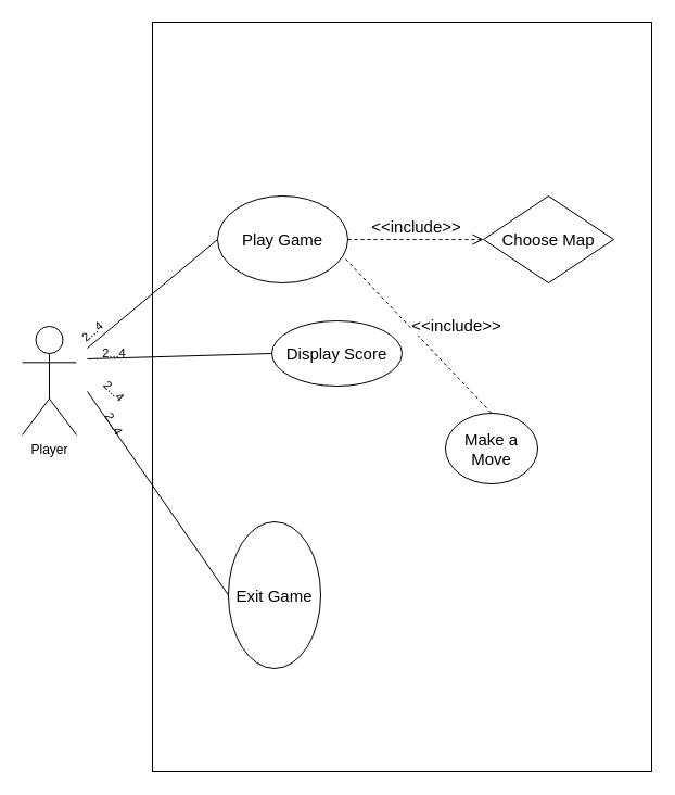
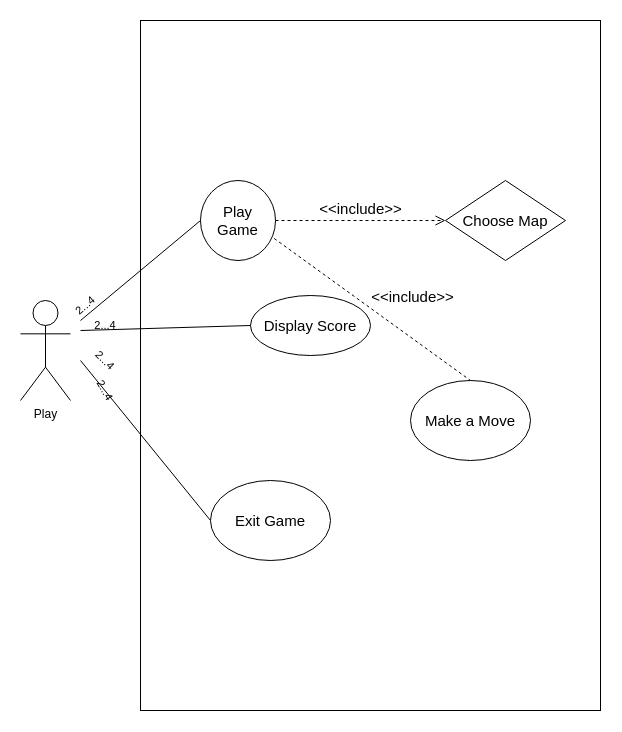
  <mxCell id="0" />
  <mxCell id="1" parent="0" />
- <mxCell id="2" value="Player" style="shape=umlActor;verticalLabelPosition=bottom;verticalAlign=top;html=1;outlineConnect=0;" vertex="1" parent="1"><mxGeometry x="20" y="300" width="50" height="100" as="geometry" /></mxCell>
+ <mxCell id="2" value="Play" style="shape=umlActor;verticalLabelPosition=bottom;verticalAlign=top;html=1;outlineConnect=0;" vertex="1" parent="1"><mxGeometry x="20" y="300" width="50" height="100" as="geometry" /></mxCell>
  <mxCell id="3" value="" style="rounded=0;whiteSpace=wrap;html=1;" vertex="1" parent="1"><mxGeometry x="140" y="20" width="460" height="690" as="geometry" /></mxCell>
  <mxCell id="4" value="Choose Map" style="rhombus;whiteSpace=wrap;html=1;fontSize=15;" vertex="1" parent="1"><mxGeometry x="445" y="180" width="120" height="80" as="geometry" /></mxCell>
- <mxCell id="5" value="Make a Move" style="ellipse;whiteSpace=wrap;html=1;fontSize=15;" vertex="1" parent="1"><mxGeometry x="410" y="380" width="85" height="65" as="geometry" /></mxCell>
- <mxCell id="6" value="Play Game" style="ellipse;whiteSpace=wrap;html=1;fontSize=15;" vertex="1" parent="1"><mxGeometry x="200" y="180" width="120" height="80" as="geometry" /></mxCell>
- <mxCell id="7" value="Exit Game" style="ellipse;whiteSpace=wrap;html=1;fontSize=15;" vertex="1" parent="1"><mxGeometry x="210" y="480" width="85" height="135" as="geometry" /></mxCell>
+ <mxCell id="5" value="Make a Move" style="ellipse;whiteSpace=wrap;html=1;fontSize=15;" vertex="1" parent="1"><mxGeometry x="410" y="380" width="120" height="80" as="geometry" /></mxCell>
+ <mxCell id="6" value="Play Game" style="ellipse;whiteSpace=wrap;html=1;fontSize=15;" vertex="1" parent="1"><mxGeometry x="200" y="180" width="75" height="80" as="geometry" /></mxCell>
+ <mxCell id="7" value="Exit Game" style="ellipse;whiteSpace=wrap;html=1;fontSize=15;" vertex="1" parent="1"><mxGeometry x="210" y="480" width="120" height="80" as="geometry" /></mxCell>
  <mxCell id="8" value="Display Score" style="ellipse;whiteSpace=wrap;html=1;fontSize=15;" vertex="1" parent="1"><mxGeometry x="250" y="295" width="120" height="60" as="geometry" /></mxCell>
  <mxCell id="9" value="&amp;lt;&amp;lt;include&amp;gt;&amp;gt;" style="html=1;verticalAlign=bottom;endArrow=open;dashed=1;endSize=8;rounded=0;fontSize=15;entryX=0;entryY=0.5;entryDx=0;entryDy=0;" edge="1" parent="1" source="6" target="4"><mxGeometry relative="1" as="geometry"><mxPoint x="420" y="330" as="sourcePoint" /><mxPoint x="340" y="330" as="targetPoint" /></mxGeometry></mxCell>
  <mxCell id="10" value="" style="endArrow=none;html=1;rounded=0;fontSize=15;entryX=0;entryY=0.5;entryDx=0;entryDy=0;" edge="1" parent="1" target="6"><mxGeometry width="50" height="50" relative="1" as="geometry"><mxPoint x="80" y="320" as="sourcePoint" /><mxPoint x="120" y="280" as="targetPoint" /></mxGeometry></mxCell>
  <mxCell id="11" value="" style="endArrow=none;html=1;rounded=0;fontSize=15;entryX=0;entryY=0.5;entryDx=0;entryDy=0;" edge="1" parent="1" target="8"><mxGeometry width="50" height="50" relative="1" as="geometry"><mxPoint x="80" y="330" as="sourcePoint" /><mxPoint x="210" y="230" as="targetPoint" /></mxGeometry></mxCell>
  <mxCell id="12" value="" style="endArrow=none;html=1;rounded=0;fontSize=15;entryX=0;entryY=0.5;entryDx=0;entryDy=0;" edge="1" parent="1" target="7"><mxGeometry width="50" height="50" relative="1" as="geometry"><mxPoint x="80" y="360" as="sourcePoint" /><mxPoint x="200" y="480" as="targetPoint" /></mxGeometry></mxCell>
  <mxCell id="13" value="2...4" style="text;html=1;strokeColor=none;fillColor=none;align=center;verticalAlign=middle;whiteSpace=wrap;rounded=0;fontStyle=0;fontSize=11;rotation=-40;" vertex="1" parent="1"><mxGeometry x="60" y="290" width="50" height="30" as="geometry" /></mxCell>
  <mxCell id="14" value="2...4" style="text;html=1;strokeColor=none;fillColor=none;align=center;verticalAlign=middle;whiteSpace=wrap;rounded=0;fontStyle=0;fontSize=11;rotation=0;" vertex="1" parent="1"><mxGeometry x="80" y="310" width="50" height="30" as="geometry" /></mxCell>
  <mxCell id="15" value="2...4" style="text;html=1;strokeColor=none;fillColor=none;align=center;verticalAlign=middle;whiteSpace=wrap;rounded=0;fontStyle=0;fontSize=11;rotation=45;" vertex="1" parent="1"><mxGeometry x="80" y="345" width="50" height="30" as="geometry" /></mxCell>
  <mxCell id="16" value="2...4" style="text;html=1;strokeColor=none;fillColor=none;align=center;verticalAlign=middle;whiteSpace=wrap;rounded=0;fontStyle=0;fontSize=11;rotation=60;" vertex="1" parent="1"><mxGeometry x="80" y="375" width="50" height="30" as="geometry" /></mxCell>
  <mxCell id="17" value="&amp;lt;&amp;lt;include&amp;gt;&amp;gt;" style="html=1;verticalAlign=bottom;endArrow=none;dashed=1;endSize=8;rounded=0;fontSize=15;entryX=0.5;entryY=0;entryDx=0;entryDy=0;exitX=0.983;exitY=0.725;exitDx=0;exitDy=0;exitPerimeter=0;" edge="1" parent="1" source="6" target="5"><mxGeometry x="0.26" y="24" relative="1" as="geometry"><mxPoint x="330" y="230" as="sourcePoint" /><mxPoint x="455" y="230" as="targetPoint" /><mxPoint as="offset" /></mxGeometry></mxCell>
